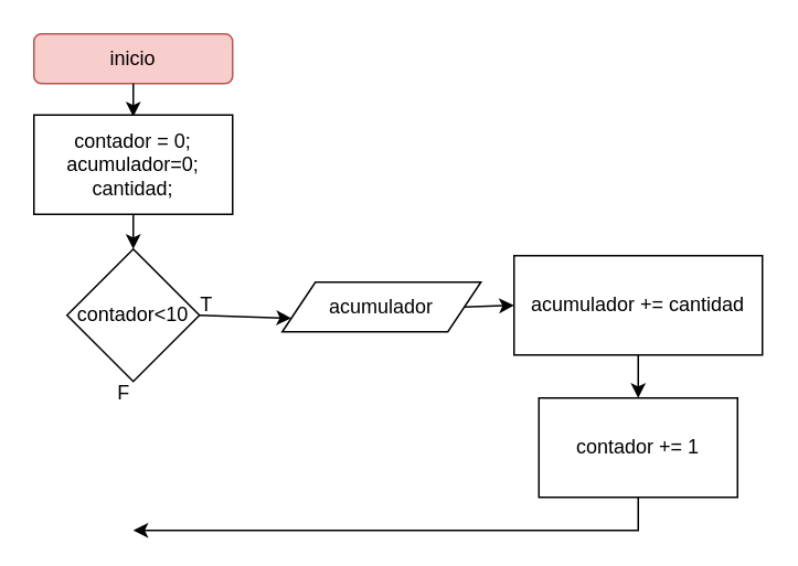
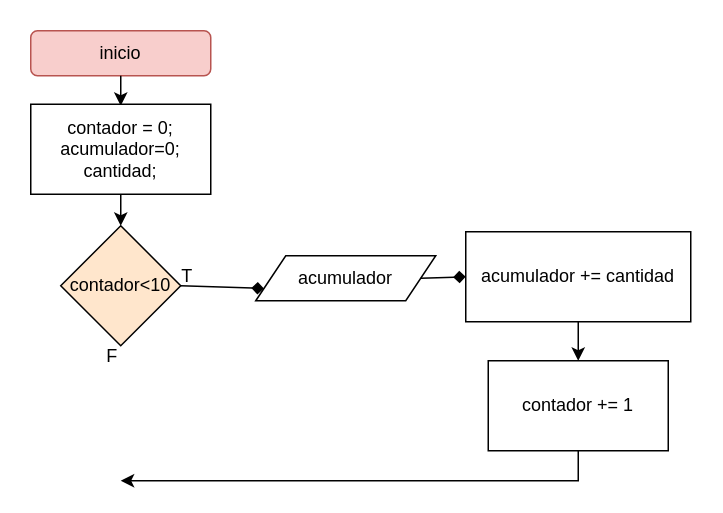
  <mxCell id="0" />
  <mxCell id="1" parent="0" />
  <mxCell id="2" value="inicio" style="whiteSpace=wrap;html=1;fillColor=#f8cecc;strokeColor=#b85450;rounded=1;" vertex="1" parent="1"><mxGeometry x="20" y="20" width="120" height="30" as="geometry" /></mxCell>
  <mxCell id="3" value="" style="endArrow=classic;html=1;rounded=0;entryX=0.5;entryY=0;entryDx=0;entryDy=0;exitX=0.5;exitY=1;exitDx=0;exitDy=0;" edge="1" parent="1" source="2"><mxGeometry width="50" height="50" relative="1" as="geometry"><mxPoint x="80" y="270" as="sourcePoint" /><mxPoint x="80" y="70" as="targetPoint" /></mxGeometry></mxCell>
  <mxCell id="4" value="contador = 0;&lt;br&gt;acumulador=0;&lt;br&gt;cantidad;" style="rounded=0;whiteSpace=wrap;html=1;" vertex="1" parent="1"><mxGeometry x="20" y="69" width="120" height="60" as="geometry" /></mxCell>
- <mxCell id="5" value="contador&amp;lt;10" style="rhombus;whiteSpace=wrap;html=1;" vertex="1" parent="1"><mxGeometry x="40" y="150" width="80" height="80" as="geometry" /></mxCell>
+ <mxCell id="5" value="contador&amp;lt;10" style="rhombus;whiteSpace=wrap;html=1;fillColor=#ffe6cc;" vertex="1" parent="1"><mxGeometry x="40" y="150" width="80" height="80" as="geometry" /></mxCell>
  <mxCell id="6" value="" style="endArrow=classic;html=1;rounded=0;entryX=0.5;entryY=0;entryDx=0;entryDy=0;exitX=0.5;exitY=1;exitDx=0;exitDy=0;" edge="1" parent="1" source="4" target="5"><mxGeometry width="50" height="50" relative="1" as="geometry"><mxPoint x="80" y="270" as="sourcePoint" /><mxPoint x="130" y="220" as="targetPoint" /></mxGeometry></mxCell>
  <mxCell id="7" value="acumulador" style="shape=parallelogram;perimeter=parallelogramPerimeter;whiteSpace=wrap;html=1;fixedSize=1;" vertex="1" parent="1"><mxGeometry x="170" y="170" width="120" height="30" as="geometry" /></mxCell>
  <mxCell id="8" value="acumulador += cantidad" style="rounded=0;whiteSpace=wrap;html=1;" vertex="1" parent="1"><mxGeometry x="310" y="154" width="150" height="60" as="geometry" /></mxCell>
- <mxCell id="9" value="" style="endArrow=classic;html=1;rounded=0;entryX=0;entryY=0.75;entryDx=0;entryDy=0;exitX=1;exitY=0.5;exitDx=0;exitDy=0;" edge="1" parent="1" source="5" target="7"><mxGeometry width="50" height="50" relative="1" as="geometry"><mxPoint x="80" y="270" as="sourcePoint" /><mxPoint x="130" y="220" as="targetPoint" /></mxGeometry></mxCell>
- <mxCell id="10" value="" style="endArrow=classic;html=1;rounded=0;entryX=0;entryY=0.5;entryDx=0;entryDy=0;exitX=1;exitY=0.5;exitDx=0;exitDy=0;" edge="1" parent="1" source="7" target="8"><mxGeometry width="50" height="50" relative="1" as="geometry"><mxPoint x="120" y="270" as="sourcePoint" /><mxPoint x="170" y="220" as="targetPoint" /></mxGeometry></mxCell>
+ <mxCell id="9" value="" style="endArrow=diamond;html=1;rounded=0;entryX=0;entryY=0.75;entryDx=0;entryDy=0;exitX=1;exitY=0.5;exitDx=0;exitDy=0;" edge="1" parent="1" source="5" target="7"><mxGeometry width="50" height="50" relative="1" as="geometry"><mxPoint x="80" y="270" as="sourcePoint" /><mxPoint x="130" y="220" as="targetPoint" /></mxGeometry></mxCell>
+ <mxCell id="10" value="" style="endArrow=diamond;html=1;rounded=0;entryX=0;entryY=0.5;entryDx=0;entryDy=0;exitX=1;exitY=0.5;exitDx=0;exitDy=0;" edge="1" parent="1" source="7" target="8"><mxGeometry width="50" height="50" relative="1" as="geometry"><mxPoint x="120" y="270" as="sourcePoint" /><mxPoint x="170" y="220" as="targetPoint" /></mxGeometry></mxCell>
  <mxCell id="11" value="contador += 1" style="rounded=0;whiteSpace=wrap;html=1;" vertex="1" parent="1"><mxGeometry x="325" y="240" width="120" height="60" as="geometry" /></mxCell>
  <mxCell id="12" value="" style="endArrow=classic;html=1;rounded=0;entryX=0.5;entryY=0;entryDx=0;entryDy=0;exitX=0.5;exitY=1;exitDx=0;exitDy=0;" edge="1" parent="1" source="8" target="11"><mxGeometry width="50" height="50" relative="1" as="geometry"><mxPoint x="120" y="270" as="sourcePoint" /><mxPoint x="170" y="220" as="targetPoint" /></mxGeometry></mxCell>
  <mxCell id="13" value="" style="endArrow=classic;html=1;rounded=0;exitX=0.5;exitY=1;exitDx=0;exitDy=0;" edge="1" parent="1" source="11"><mxGeometry width="50" height="50" relative="1" as="geometry"><mxPoint x="480" y="330" as="sourcePoint" /><mxPoint x="80" y="320" as="targetPoint" /><Array as="points"><mxPoint x="385" y="320" /></Array></mxGeometry></mxCell>
  <mxCell id="14" value="T" style="text;html=1;align=center;verticalAlign=middle;resizable=0;points=[];autosize=1;strokeColor=none;fillColor=none;" vertex="1" parent="1"><mxGeometry x="109" y="169" width="30" height="30" as="geometry" /></mxCell>
  <mxCell id="15" value="F" style="text;html=1;align=center;verticalAlign=middle;resizable=0;points=[];autosize=1;strokeColor=none;fillColor=none;" vertex="1" parent="1"><mxGeometry x="59" y="222" width="30" height="30" as="geometry" /></mxCell>
